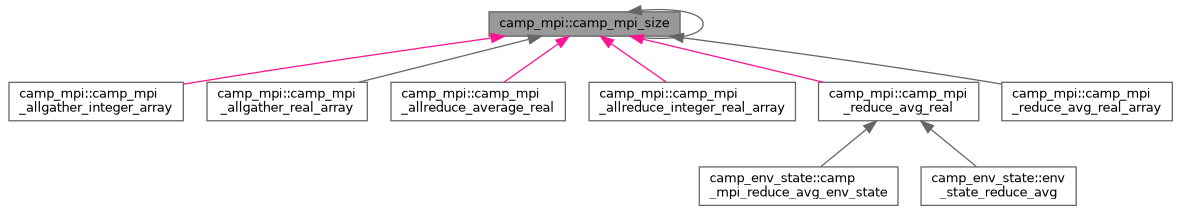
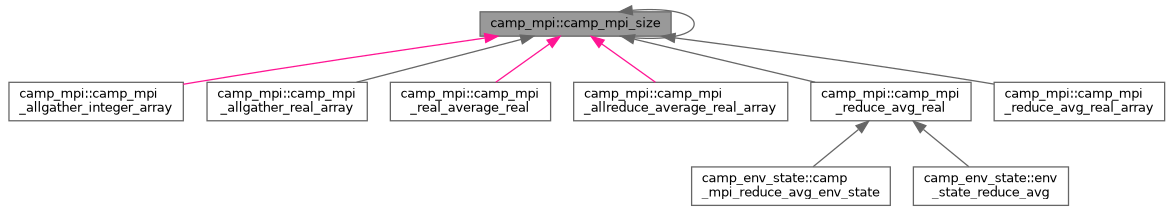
  digraph {
    rankdir=TB
    node [color=grey40 fillcolor=white fontname=Helvetica fontsize=10 shape=box style=filled]
    edge [color=gray40 dir=back fontname=Helvetica fontsize=10 labelfontname=Helvetica labelfontsize=10 style=solid]
    n1 [color=gray40 fillcolor=grey60 fontcolor=black height=0.2 label="camp_mpi::camp_mpi_size" width=0.4]
    n2 [height=0.2 label="camp_mpi::camp_mpi\l_allgather_integer_array" width=0.4]
    n3 [height=0.2 label="camp_mpi::camp_mpi\l_allgather_real_array" width=0.4]
-   n4 [height=0.2 label="camp_mpi::camp_mpi\l_allreduce_average_real" width=0.4]
-   n5 [height=0.2 label="camp_mpi::camp_mpi\l_allreduce_integer_real_array" width=0.4]
+   n4 [height=0.2 label="camp_mpi::camp_mpi\l_real_average_real" width=0.4]
+   n5 [height=0.2 label="camp_mpi::camp_mpi\l_allreduce_average_real_array" width=0.4]
    n6 [height=0.2 label="camp_mpi::camp_mpi\l_reduce_avg_real" width=0.4]
    n7 [height=0.2 label="camp_mpi::camp_mpi\l_reduce_avg_real_array" width=0.4]
    n8 [height=0.2 label="camp_env_state::camp\l_mpi_reduce_avg_env_state" width=0.4]
    n9 [height=0.2 label="camp_env_state::env\l_state_reduce_avg" width=0.4]
    n1 -> n1
    n1 -> n2 [color=deeppink]
    n1 -> n3
    n1 -> n4 [color=deeppink]
    n1 -> n5 [color=deeppink]
-   n1 -> n6 [color=deeppink]
+   n1 -> n6
    n1 -> n7
    n6 -> n8
    n6 -> n9
  }
